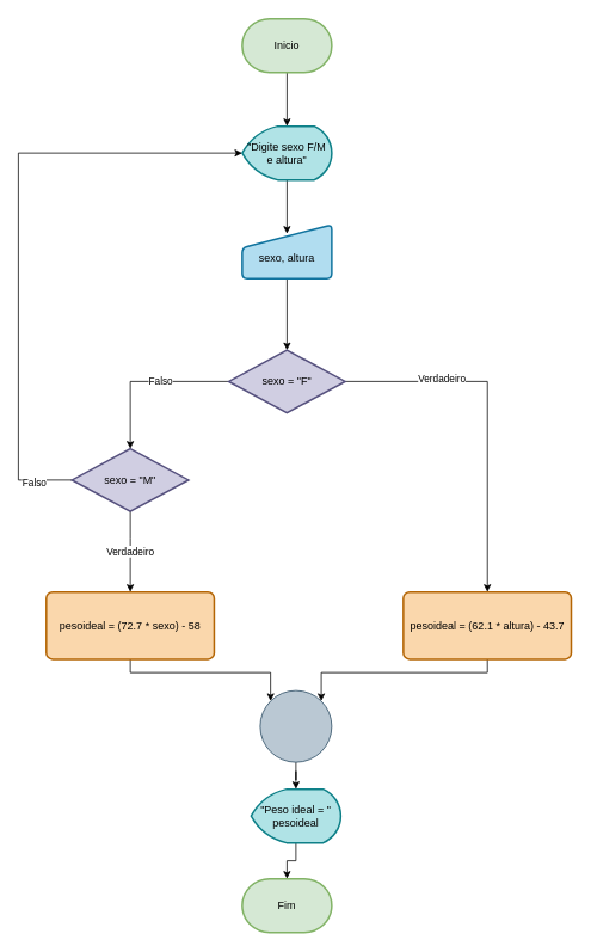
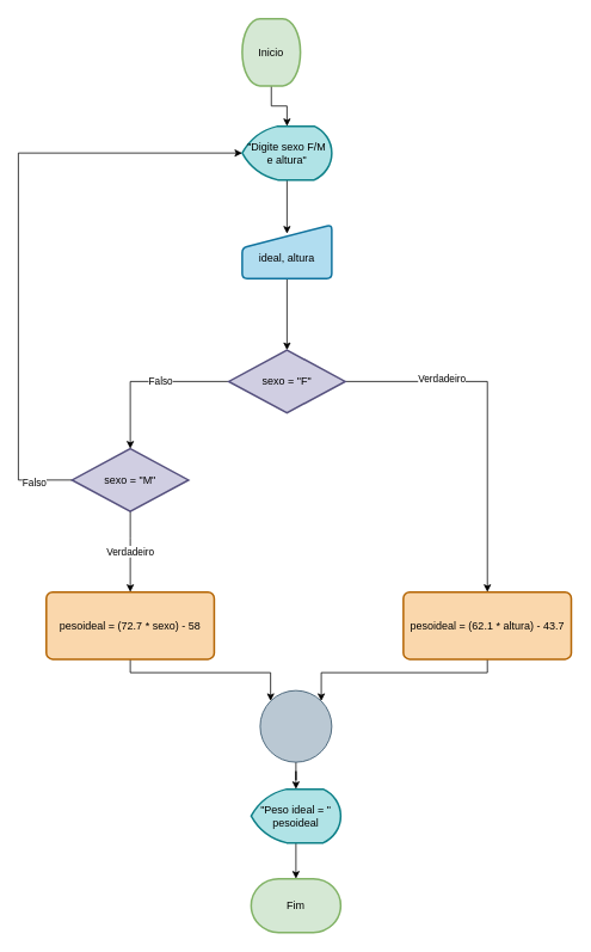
  <mxCell id="0" />
  <mxCell id="1" parent="0" />
  <mxCell id="2" style="edgeStyle=orthogonalEdgeStyle;rounded=0;orthogonalLoop=1;jettySize=auto;html=1;exitX=0.5;exitY=1;exitDx=0;exitDy=0;exitPerimeter=0;entryX=0.5;entryY=0;entryDx=0;entryDy=0;entryPerimeter=0;" edge="1" parent="1" source="3" target="5"><mxGeometry relative="1" as="geometry" /></mxCell>
- <mxCell id="3" value="Inicio" style="strokeWidth=2;html=1;shape=mxgraph.flowchart.terminator;whiteSpace=wrap;fillColor=#d5e8d4;strokeColor=#82b366;" vertex="1" parent="1"><mxGeometry x="270" y="20" width="100" height="60" as="geometry" /></mxCell>
+ <mxCell id="3" value="Inicio" style="strokeWidth=2;html=1;shape=mxgraph.flowchart.terminator;whiteSpace=wrap;fillColor=#d5e8d4;strokeColor=#82b366;" vertex="1" parent="1"><mxGeometry x="270" y="20" width="65" height="75" as="geometry" /></mxCell>
  <mxCell id="4" style="edgeStyle=orthogonalEdgeStyle;rounded=0;orthogonalLoop=1;jettySize=auto;html=1;exitX=0.5;exitY=1;exitDx=0;exitDy=0;exitPerimeter=0;" edge="1" parent="1" source="5"><mxGeometry relative="1" as="geometry"><mxPoint x="320" y="260" as="targetPoint" /><Array as="points"><mxPoint x="320" y="260" /><mxPoint x="320" y="260" /></Array></mxGeometry></mxCell>
  <mxCell id="5" value="&quot;Digite sexo F/M&lt;br&gt;e altura&quot;" style="strokeWidth=2;html=1;shape=mxgraph.flowchart.display;whiteSpace=wrap;fillColor=#b0e3e6;strokeColor=#0e8088;" vertex="1" parent="1"><mxGeometry x="270" y="140" width="100" height="60" as="geometry" /></mxCell>
  <mxCell id="6" style="edgeStyle=orthogonalEdgeStyle;rounded=0;orthogonalLoop=1;jettySize=auto;html=1;exitX=0.5;exitY=1;exitDx=0;exitDy=0;entryX=0.5;entryY=0;entryDx=0;entryDy=0;entryPerimeter=0;" edge="1" parent="1" source="7" target="12"><mxGeometry relative="1" as="geometry" /></mxCell>
- <mxCell id="7" value="&lt;br&gt;sexo, altura" style="html=1;strokeWidth=2;shape=manualInput;whiteSpace=wrap;rounded=1;size=26;arcSize=11;fillColor=#b1ddf0;strokeColor=#10739e;" vertex="1" parent="1"><mxGeometry x="270" y="250" width="100" height="60" as="geometry" /></mxCell>
+ <mxCell id="7" value="&lt;br&gt;ideal, altura" style="html=1;strokeWidth=2;shape=manualInput;whiteSpace=wrap;rounded=1;size=26;arcSize=11;fillColor=#b1ddf0;strokeColor=#10739e;" vertex="1" parent="1"><mxGeometry x="270" y="250" width="100" height="60" as="geometry" /></mxCell>
  <mxCell id="8" style="edgeStyle=orthogonalEdgeStyle;rounded=0;orthogonalLoop=1;jettySize=auto;html=1;exitX=1;exitY=0.5;exitDx=0;exitDy=0;exitPerimeter=0;" edge="1" parent="1" source="12" target="14"><mxGeometry relative="1" as="geometry" /></mxCell>
  <mxCell id="9" value="Verdadeiro" style="edgeLabel;html=1;align=center;verticalAlign=middle;resizable=0;points=[];" vertex="1" connectable="0" parent="8"><mxGeometry x="-0.459" y="4" relative="1" as="geometry"><mxPoint as="offset" /></mxGeometry></mxCell>
  <mxCell id="10" style="edgeStyle=orthogonalEdgeStyle;rounded=0;orthogonalLoop=1;jettySize=auto;html=1;exitX=0;exitY=0.5;exitDx=0;exitDy=0;exitPerimeter=0;entryX=0.5;entryY=0;entryDx=0;entryDy=0;entryPerimeter=0;" edge="1" parent="1" source="12" target="18"><mxGeometry relative="1" as="geometry" /></mxCell>
  <mxCell id="11" value="Falso" style="edgeLabel;html=1;align=center;verticalAlign=middle;resizable=0;points=[];" vertex="1" connectable="0" parent="10"><mxGeometry x="-0.168" y="-1" relative="1" as="geometry"><mxPoint as="offset" /></mxGeometry></mxCell>
  <mxCell id="12" value="sexo = &quot;F&quot;" style="strokeWidth=2;html=1;shape=mxgraph.flowchart.decision;whiteSpace=wrap;fillColor=#d0cee2;strokeColor=#56517e;" vertex="1" parent="1"><mxGeometry x="255" y="390" width="130" height="70" as="geometry" /></mxCell>
  <mxCell id="13" style="edgeStyle=orthogonalEdgeStyle;rounded=0;orthogonalLoop=1;jettySize=auto;html=1;exitX=0.5;exitY=1;exitDx=0;exitDy=0;entryX=1;entryY=0;entryDx=0;entryDy=0;" edge="1" parent="1" source="14" target="22"><mxGeometry relative="1" as="geometry"><Array as="points"><mxPoint x="544" y="750" /><mxPoint x="358" y="750" /></Array></mxGeometry></mxCell>
  <mxCell id="14" value="pesoideal = (62.1 * altura) - 43.7" style="rounded=1;whiteSpace=wrap;html=1;absoluteArcSize=1;arcSize=14;strokeWidth=2;fillColor=#fad7ac;strokeColor=#b46504;" vertex="1" parent="1"><mxGeometry x="450" y="660" width="187.5" height="75" as="geometry" /></mxCell>
  <mxCell id="15" style="edgeStyle=orthogonalEdgeStyle;rounded=0;orthogonalLoop=1;jettySize=auto;html=1;exitX=0;exitY=0.5;exitDx=0;exitDy=0;exitPerimeter=0;entryX=0;entryY=0.5;entryDx=0;entryDy=0;entryPerimeter=0;" edge="1" parent="1" source="18" target="5"><mxGeometry relative="1" as="geometry"><Array as="points"><mxPoint x="20" y="535" /><mxPoint x="20" y="170" /></Array></mxGeometry></mxCell>
  <mxCell id="16" value="Falso" style="edgeLabel;html=1;align=center;verticalAlign=middle;resizable=0;points=[];" vertex="1" connectable="0" parent="15"><mxGeometry x="-0.873" y="2" relative="1" as="geometry"><mxPoint as="offset" /></mxGeometry></mxCell>
  <mxCell id="17" value="Verdadeiro" style="edgeStyle=orthogonalEdgeStyle;rounded=0;orthogonalLoop=1;jettySize=auto;html=1;exitX=0.5;exitY=1;exitDx=0;exitDy=0;exitPerimeter=0;" edge="1" parent="1" source="18"><mxGeometry relative="1" as="geometry"><mxPoint x="145" y="660" as="targetPoint" /><Array as="points"><mxPoint x="145" y="600" /><mxPoint x="145" y="600" /></Array></mxGeometry></mxCell>
  <mxCell id="18" value="sexo = &quot;M&quot;" style="strokeWidth=2;html=1;shape=mxgraph.flowchart.decision;whiteSpace=wrap;fillColor=#d0cee2;strokeColor=#56517e;" vertex="1" parent="1"><mxGeometry x="80" y="500" width="130" height="70" as="geometry" /></mxCell>
  <mxCell id="19" style="edgeStyle=orthogonalEdgeStyle;rounded=0;orthogonalLoop=1;jettySize=auto;html=1;exitX=0.5;exitY=1;exitDx=0;exitDy=0;entryX=0;entryY=0;entryDx=0;entryDy=0;" edge="1" parent="1" source="20" target="22"><mxGeometry relative="1" as="geometry"><Array as="points"><mxPoint x="145" y="750" /><mxPoint x="302" y="750" /></Array></mxGeometry></mxCell>
  <mxCell id="20" value="pesoideal = (72.7 * sexo) - 58" style="rounded=1;whiteSpace=wrap;html=1;absoluteArcSize=1;arcSize=14;strokeWidth=2;fillColor=#fad7ac;strokeColor=#b46504;" vertex="1" parent="1"><mxGeometry x="51.25" y="660" width="187.5" height="75" as="geometry" /></mxCell>
  <mxCell id="21" style="edgeStyle=orthogonalEdgeStyle;rounded=0;orthogonalLoop=1;jettySize=auto;html=1;exitX=0.5;exitY=1;exitDx=0;exitDy=0;" edge="1" parent="1" source="22" target="24"><mxGeometry relative="1" as="geometry" /></mxCell>
  <mxCell id="22" value="" style="ellipse;whiteSpace=wrap;html=1;aspect=fixed;fillColor=#bac8d3;strokeColor=#23445d;" vertex="1" parent="1"><mxGeometry x="290" y="770" width="80" height="80" as="geometry" /></mxCell>
  <mxCell id="23" style="edgeStyle=orthogonalEdgeStyle;rounded=0;orthogonalLoop=1;jettySize=auto;html=1;exitX=0.5;exitY=1;exitDx=0;exitDy=0;exitPerimeter=0;" edge="1" parent="1" source="24" target="25"><mxGeometry relative="1" as="geometry" /></mxCell>
  <mxCell id="24" value="&quot;Peso ideal = &quot;&lt;br&gt;pesoideal" style="strokeWidth=2;html=1;shape=mxgraph.flowchart.display;whiteSpace=wrap;fillColor=#b0e3e6;strokeColor=#0e8088;" vertex="1" parent="1"><mxGeometry x="280" y="880" width="100" height="60" as="geometry" /></mxCell>
- <mxCell id="25" value="Fim" style="strokeWidth=2;html=1;shape=mxgraph.flowchart.terminator;whiteSpace=wrap;fillColor=#d5e8d4;strokeColor=#82b366;" vertex="1" parent="1"><mxGeometry x="270" y="980" width="100" height="60" as="geometry" /></mxCell>
+ <mxCell id="25" value="Fim" style="strokeWidth=2;html=1;shape=mxgraph.flowchart.terminator;whiteSpace=wrap;fillColor=#d5e8d4;strokeColor=#82b366;" vertex="1" parent="1"><mxGeometry x="280" y="980" width="100" height="60" as="geometry" /></mxCell>
